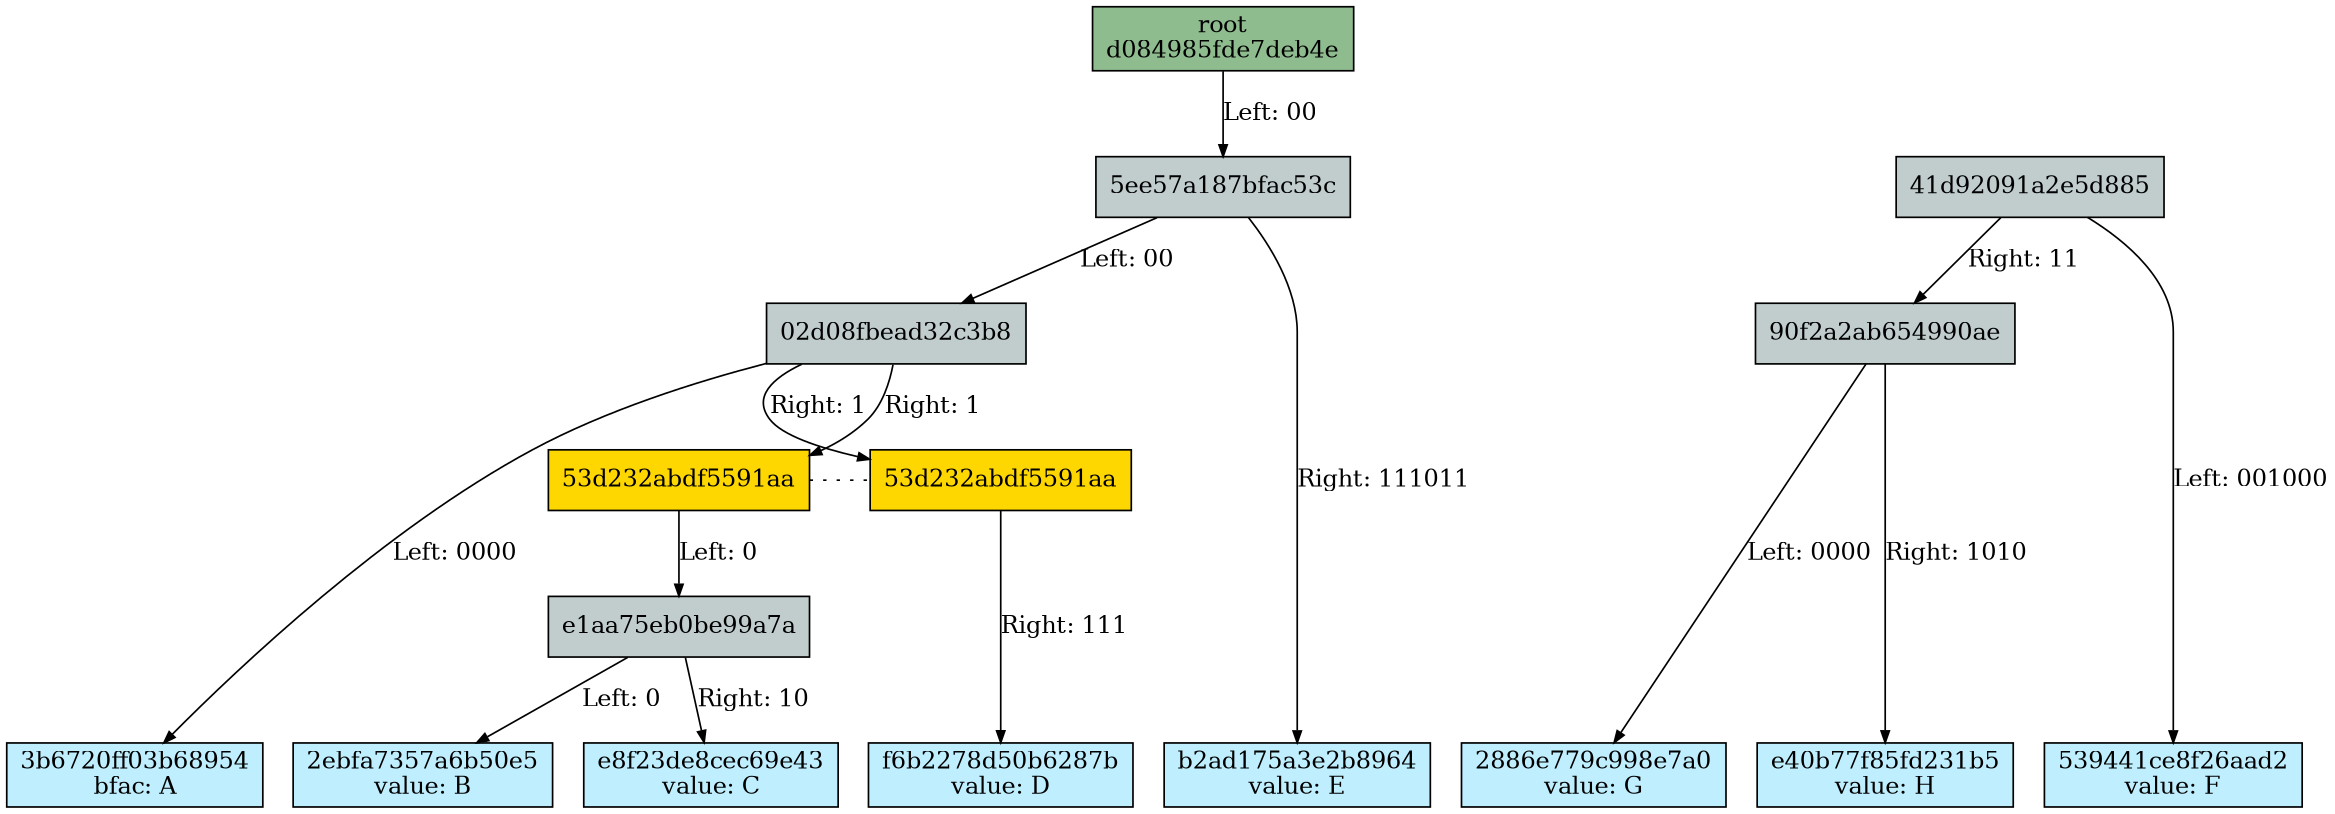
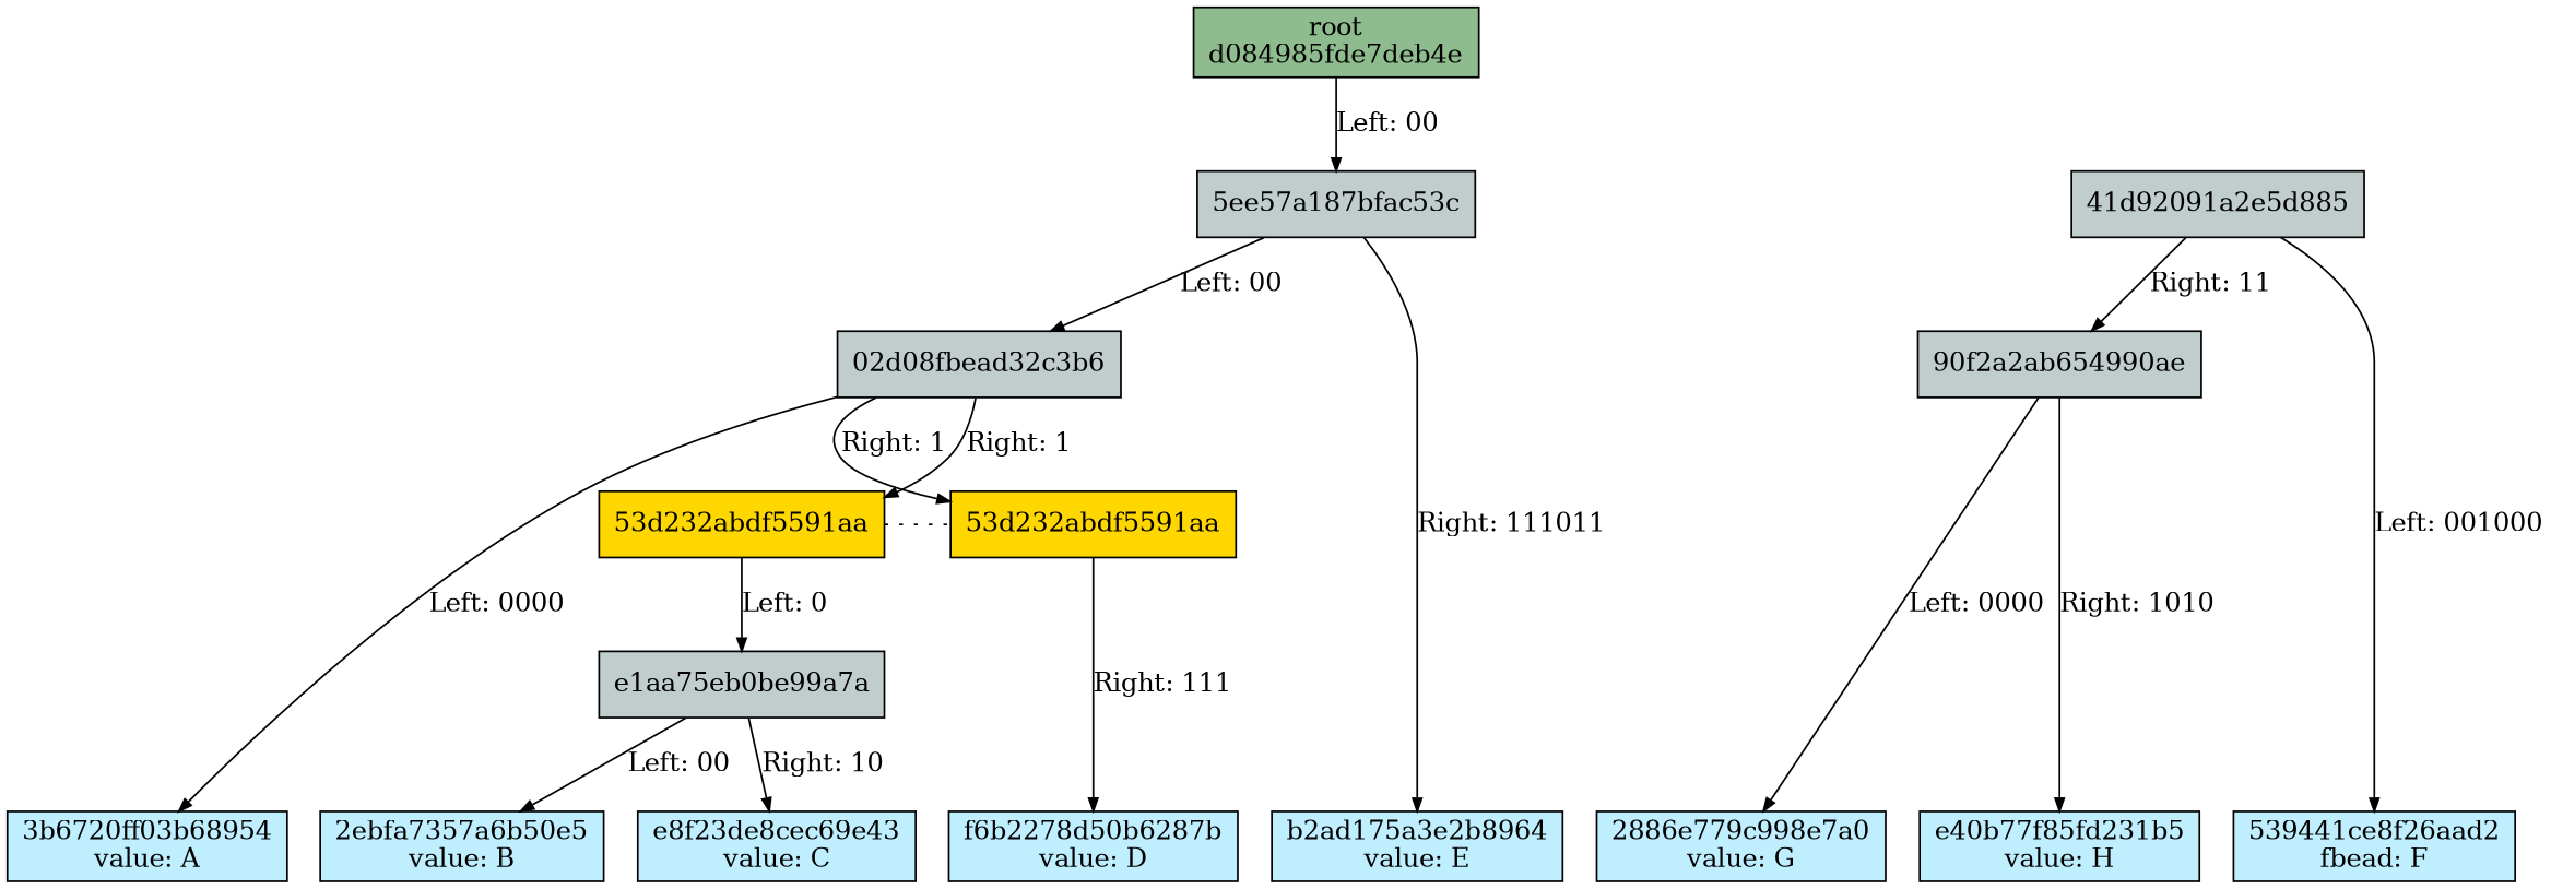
  digraph {
    node [fillcolor=lightblue1 ordering=out shape=box style=filled]
    edge [arrowsize=0.7 nojustify=true]
    n1 [fillcolor=darkseagreen label="root\nd084985fde7deb4e"]
    n2 [fillcolor=azure3 label="5ee57a187bfac53c"]
    n3 [fillcolor=azure3 label="41d92091a2e5d885"]
-   n4 [fillcolor=azure3 label="02d08fbead32c3b8"]
+   n4 [fillcolor=azure3 label="02d08fbead32c3b6"]
    n5 [fillcolor=azure3 label="90f2a2ab654990ae"]
-   n6 [label="3b6720ff03b68954\nbfac: A"]
+   n6 [label="3b6720ff03b68954\nvalue: A"]
    n7 [label="2ebfa7357a6b50e5\nvalue: B"]
    n8 [label="e8f23de8cec69e43\nvalue: C"]
    n9 [label="f6b2278d50b6287b\nvalue: D"]
    n10 [label="b2ad175a3e2b8964\nvalue: E"]
-   n11 [label="539441ce8f26aad2\nvalue: F"]
+   n11 [label="539441ce8f26aad2\nfbead: F"]
    n12 [label="2886e779c998e7a0\nvalue: G"]
    n13 [label="e40b77f85fd231b5\nvalue: H"]
    n14 [fillcolor=gold1 label="53d232abdf5591aa"]
    n15 [fillcolor=azure3 label=e1aa75eb0be99a7a]
    n16 [fillcolor=gold1 label="53d232abdf5591aa"]
    subgraph sub_1 {
      rank=same
      n1
    }
    subgraph sub_2 {
      rank=same
      n2
      n3
    }
    subgraph sub_3 {
      rank=same
      n4
      n5
    }
    subgraph sub_4 {
      rank=same
      n6
      n7
      n8
      n9
      n10
      n11
      n12
      n13
    }
    subgraph sub_5 {
      rank=same
      n14
    }
    subgraph sub_6 {
      rank=same
      n15
    }
    subgraph sub_7 {
      rank=same
      n14
      n16
    }
    n1 -> n2 [label="Left: 00"]
    n2 -> n4 [label="Left: 00"]
    n2 -> n10 [label="Right: 111011"]
    n3 -> n5 [label="Right: 11"]
    n3 -> n11 [label="Left: 001000"]
    n4 -> n6 [label="Left: 0000"]
    n4 -> n14 [label="Right: 1"]
    n4 -> n16 [label="Right: 1"]
    n5 -> n12 [label="Left: 0000"]
    n5 -> n13 [label="Right: 1010"]
    n14 -> n9 [label="Right: 111"]
-   n15 -> n7 [label="Left: 0"]
+   n15 -> n7 [label="Left: 00"]
    n15 -> n8 [label="Right: 10"]
    n16 -> n14 [arrowhead=none arrowtail=none dir=both style=dotted arrowsize="" nojustify=""]
    n16 -> n15 [label="Left: 0"]
  }
